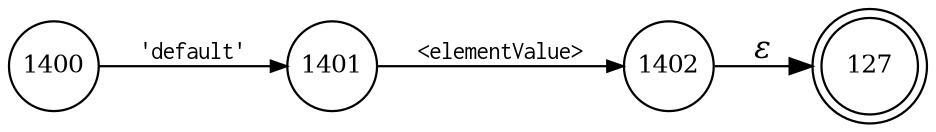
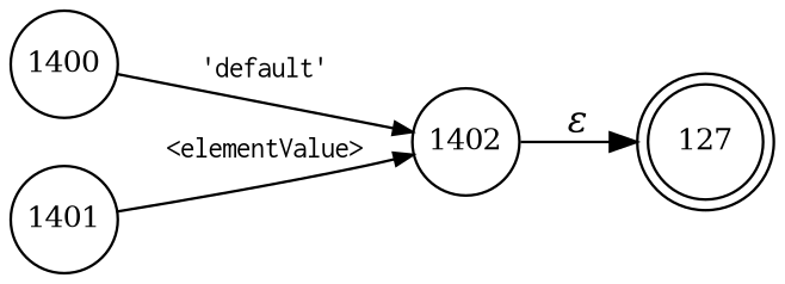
  digraph {
    rankdir=LR
    node [fixedsize=true fontsize=11 shape=circle peripheries=1]
    edge [arrowhead=normal arrowsize=.7 fontname=Courier fontsize=11]
    n1 [label=127 shape=doublecircle width=.6 peripheries=""]
    n2 [label=1400 width=.55]
    n3 [label=1401 width=.55]
    n4 [label=1402 width=.55]
-   n2 -> n3 [label="'default'"]
+   n2 -> n4 [label="'default'"]
    n3 -> n4 [label="<elementValue>"]
    n4 -> n1 [fontname="Times-Italic" label="&epsilon;" arrowhead="" arrowsize="" fontsize=""]
  }
